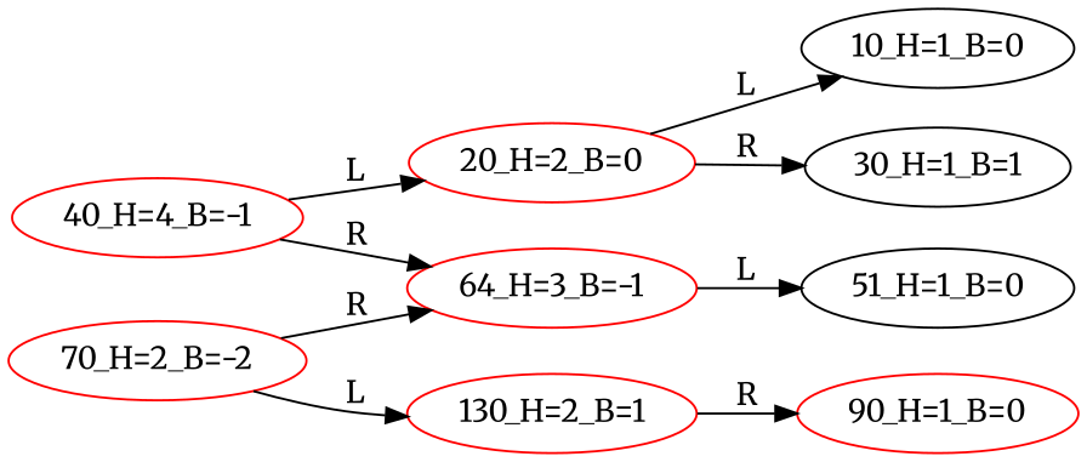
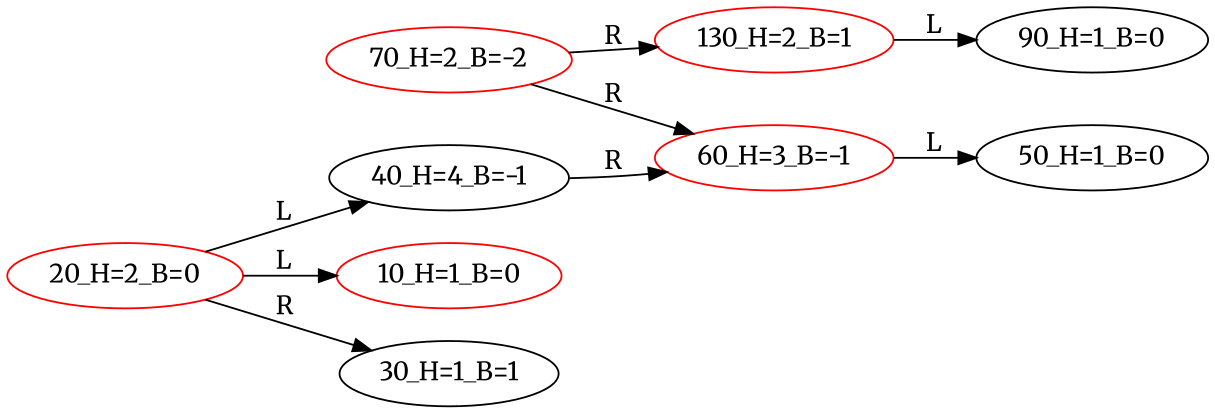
  digraph {
    fontname=Merriweather
    rankdir=LR
    node [color=red fontname=Merriweather]
    edge [fontname=Merriweather]
-   "40_H=4_B=-1"
+   "40_H=4_B=-1" [color=black]
    "20_H=2_B=0"
-   "60_H=3_B=-1" [label="64_H=3_B=-1"]
-   "10_H=1_B=0" [color=""]
+   "60_H=3_B=-1"
+   "10_H=1_B=0"
    n5 [label="30_H=1_B=1" color=""]
-   "50_H=1_B=0" [label="51_H=1_B=0" color=""]
+   "50_H=1_B=0" [color=""]
    "70_H=2_B=-2"
    n8 [label="130_H=2_B=1"]
-   "90_H=1_B=0"
-   "40_H=4_B=-1" -> "20_H=2_B=0" [label=L]
+   "90_H=1_B=0" [color=""]
+   "20_H=2_B=0" -> "40_H=4_B=-1" [label=L]
    "40_H=4_B=-1" -> "60_H=3_B=-1" [label=R]
    "20_H=2_B=0" -> "10_H=1_B=0" [label=L]
    "20_H=2_B=0" -> n5 [label=R]
    "60_H=3_B=-1" -> "50_H=1_B=0" [label=L]
    "70_H=2_B=-2" -> "60_H=3_B=-1" [label=R]
-   "70_H=2_B=-2" -> n8 [label=L]
-   n8 -> "90_H=1_B=0" [label=R]
+   "70_H=2_B=-2" -> n8 [label=R]
+   n8 -> "90_H=1_B=0" [label=L]
  }
